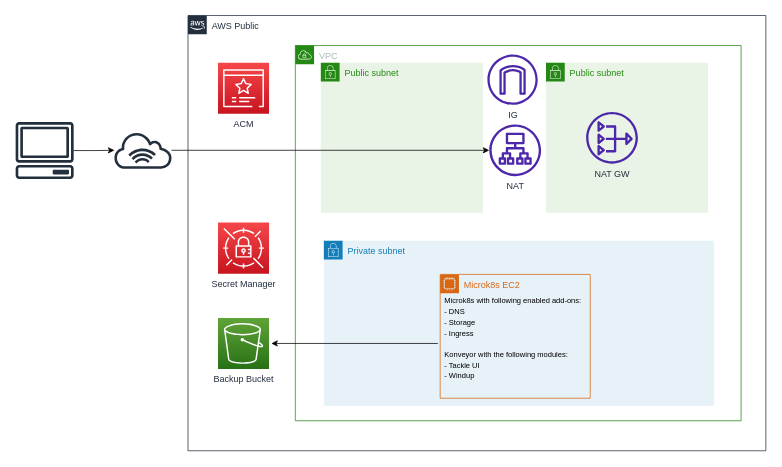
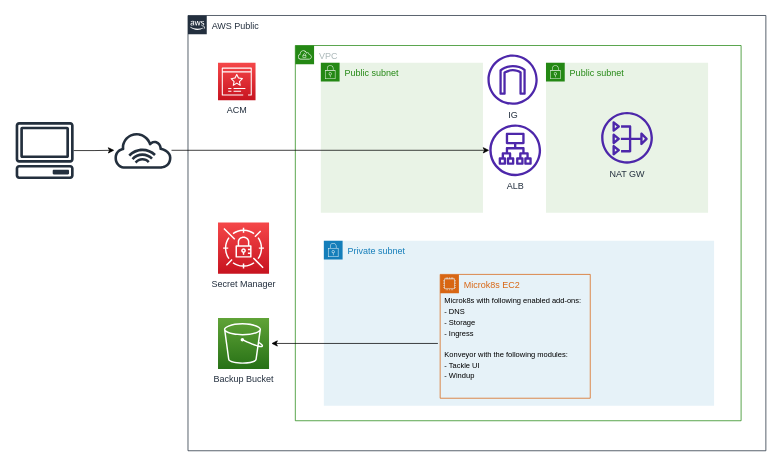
  <mxCell id="0" />
  <mxCell id="1" parent="0" />
  <mxCell id="2" value="VPC" style="points=[[0,0],[0.25,0],[0.5,0],[0.75,0],[1,0],[1,0.25],[1,0.5],[1,0.75],[1,1],[0.75,1],[0.5,1],[0.25,1],[0,1],[0,0.75],[0,0.5],[0,0.25]];outlineConnect=0;gradientColor=none;html=1;whiteSpace=wrap;fontSize=12;fontStyle=0;container=1;pointerEvents=0;collapsible=0;recursiveResize=0;shape=mxgraph.aws4.group;grIcon=mxgraph.aws4.group_vpc;strokeColor=#248814;fillColor=none;verticalAlign=top;align=left;spacingLeft=30;fontColor=#AAB7B8;dashed=0;" vertex="1" parent="1"><mxGeometry x="393" y="60" width="594" height="500" as="geometry" /></mxCell>
  <mxCell id="3" value="Private subnet" style="points=[[0,0],[0.25,0],[0.5,0],[0.75,0],[1,0],[1,0.25],[1,0.5],[1,0.75],[1,1],[0.75,1],[0.5,1],[0.25,1],[0,1],[0,0.75],[0,0.5],[0,0.25]];outlineConnect=0;gradientColor=none;html=1;whiteSpace=wrap;fontSize=12;fontStyle=0;container=1;pointerEvents=0;collapsible=0;recursiveResize=0;shape=mxgraph.aws4.group;grIcon=mxgraph.aws4.group_security_group;grStroke=0;strokeColor=#147EBA;fillColor=#E6F2F8;verticalAlign=top;align=left;spacingLeft=30;fontColor=#147EBA;dashed=0;" vertex="1" parent="2"><mxGeometry x="38" y="260" width="520" height="220" as="geometry" /></mxCell>
  <mxCell id="4" value="Microk8s EC2" style="points=[[0,0],[0.25,0],[0.5,0],[0.75,0],[1,0],[1,0.25],[1,0.5],[1,0.75],[1,1],[0.75,1],[0.5,1],[0.25,1],[0,1],[0,0.75],[0,0.5],[0,0.25]];outlineConnect=0;gradientColor=none;html=1;whiteSpace=wrap;fontSize=12;fontStyle=0;container=1;pointerEvents=0;collapsible=0;recursiveResize=0;shape=mxgraph.aws4.group;grIcon=mxgraph.aws4.group_ec2_instance_contents;strokeColor=#D86613;fillColor=none;verticalAlign=top;align=left;spacingLeft=30;fontColor=#D86613;dashed=0;" vertex="1" parent="3"><mxGeometry x="155" y="45" width="200" height="165" as="geometry" /></mxCell>
  <mxCell id="5" value="Public subnet" style="points=[[0,0],[0.25,0],[0.5,0],[0.75,0],[1,0],[1,0.25],[1,0.5],[1,0.75],[1,1],[0.75,1],[0.5,1],[0.25,1],[0,1],[0,0.75],[0,0.5],[0,0.25]];outlineConnect=0;gradientColor=none;html=1;whiteSpace=wrap;fontSize=12;fontStyle=0;container=1;pointerEvents=0;collapsible=0;recursiveResize=0;shape=mxgraph.aws4.group;grIcon=mxgraph.aws4.group_security_group;grStroke=0;strokeColor=#248814;fillColor=#E9F3E6;verticalAlign=top;align=left;spacingLeft=30;fontColor=#248814;dashed=0;" vertex="1" parent="2"><mxGeometry x="34" y="23" width="216" height="200" as="geometry" /></mxCell>
  <mxCell id="6" style="edgeStyle=orthogonalEdgeStyle;rounded=0;orthogonalLoop=1;jettySize=auto;html=1;" edge="1" parent="1" source="7" target="19"><mxGeometry relative="1" as="geometry" /></mxCell>
  <mxCell id="7" value="" style="sketch=0;outlineConnect=0;fontColor=#232F3E;gradientColor=none;fillColor=#232F3D;strokeColor=none;dashed=0;verticalLabelPosition=bottom;verticalAlign=top;align=center;html=1;fontSize=12;fontStyle=0;aspect=fixed;pointerEvents=1;shape=mxgraph.aws4.client;" vertex="1" parent="1"><mxGeometry x="20" y="162" width="78" height="76" as="geometry" /></mxCell>
  <mxCell id="8" value="AWS Public" style="points=[[0,0],[0.25,0],[0.5,0],[0.75,0],[1,0],[1,0.25],[1,0.5],[1,0.75],[1,1],[0.75,1],[0.5,1],[0.25,1],[0,1],[0,0.75],[0,0.5],[0,0.25]];outlineConnect=0;gradientColor=none;html=1;whiteSpace=wrap;fontSize=12;fontStyle=0;container=1;pointerEvents=0;collapsible=0;recursiveResize=0;shape=mxgraph.aws4.group;grIcon=mxgraph.aws4.group_aws_cloud_alt;strokeColor=#232F3E;fillColor=none;verticalAlign=top;align=left;spacingLeft=30;fontColor=#232F3E;dashed=0;" vertex="1" parent="1"><mxGeometry x="250" y="20" width="770" height="580" as="geometry" /></mxCell>
- <mxCell id="9" value="ACM" style="sketch=0;points=[[0,0,0],[0.25,0,0],[0.5,0,0],[0.75,0,0],[1,0,0],[0,1,0],[0.25,1,0],[0.5,1,0],[0.75,1,0],[1,1,0],[0,0.25,0],[0,0.5,0],[0,0.75,0],[1,0.25,0],[1,0.5,0],[1,0.75,0]];outlineConnect=0;fontColor=#232F3E;gradientColor=#F54749;gradientDirection=north;fillColor=#C7131F;strokeColor=#ffffff;dashed=0;verticalLabelPosition=bottom;verticalAlign=top;align=center;html=1;fontSize=12;fontStyle=0;aspect=fixed;shape=mxgraph.aws4.resourceIcon;resIcon=mxgraph.aws4.certificate_manager_3;" vertex="1" parent="8"><mxGeometry x="40" y="63" width="68" height="68" as="geometry" /></mxCell>
+ <mxCell id="9" value="ACM" style="sketch=0;points=[[0,0,0],[0.25,0,0],[0.5,0,0],[0.75,0,0],[1,0,0],[0,1,0],[0.25,1,0],[0.5,1,0],[0.75,1,0],[1,1,0],[0,0.25,0],[0,0.5,0],[0,0.75,0],[1,0.25,0],[1,0.5,0],[1,0.75,0]];outlineConnect=0;fontColor=#232F3E;gradientColor=#F54749;gradientDirection=north;fillColor=#C7131F;strokeColor=#ffffff;dashed=0;verticalLabelPosition=bottom;verticalAlign=top;align=center;html=1;fontSize=12;fontStyle=0;aspect=fixed;shape=mxgraph.aws4.resourceIcon;resIcon=mxgraph.aws4.certificate_manager_3;" vertex="1" parent="8"><mxGeometry x="40" y="63" width="50" height="50" as="geometry" /></mxCell>
  <mxCell id="10" value="Public subnet" style="points=[[0,0],[0.25,0],[0.5,0],[0.75,0],[1,0],[1,0.25],[1,0.5],[1,0.75],[1,1],[0.75,1],[0.5,1],[0.25,1],[0,1],[0,0.75],[0,0.5],[0,0.25]];outlineConnect=0;gradientColor=none;html=1;whiteSpace=wrap;fontSize=12;fontStyle=0;container=1;pointerEvents=0;collapsible=0;recursiveResize=0;shape=mxgraph.aws4.group;grIcon=mxgraph.aws4.group_security_group;grStroke=0;strokeColor=#248814;fillColor=#E9F3E6;verticalAlign=top;align=left;spacingLeft=30;fontColor=#248814;dashed=0;" vertex="1" parent="8"><mxGeometry x="477" y="63" width="216" height="200" as="geometry" /></mxCell>
- <mxCell id="11" value="NAT GW" style="sketch=0;outlineConnect=0;fontColor=#232F3E;gradientColor=none;fillColor=#4D27AA;strokeColor=none;dashed=0;verticalLabelPosition=bottom;verticalAlign=top;align=center;html=1;fontSize=12;fontStyle=0;aspect=fixed;pointerEvents=1;shape=mxgraph.aws4.nat_gateway;" vertex="1" parent="10"><mxGeometry x="53.5" y="65.5" width="69" height="69" as="geometry" /></mxCell>
- <mxCell id="12" value="NAT" style="sketch=0;outlineConnect=0;fontColor=#232F3E;gradientColor=none;fillColor=#4D27AA;strokeColor=none;dashed=0;verticalLabelPosition=bottom;verticalAlign=top;align=center;html=1;fontSize=12;fontStyle=0;aspect=fixed;pointerEvents=1;shape=mxgraph.aws4.application_load_balancer;" vertex="1" parent="8"><mxGeometry x="401.5" y="145.12" width="69" height="69" as="geometry" /></mxCell>
+ <mxCell id="11" value="NAT GW" style="sketch=0;outlineConnect=0;fontColor=#232F3E;gradientColor=none;fillColor=#4D27AA;strokeColor=none;dashed=0;verticalLabelPosition=bottom;verticalAlign=top;align=center;html=1;fontSize=12;fontStyle=0;aspect=fixed;pointerEvents=1;shape=mxgraph.aws4.nat_gateway;" vertex="1" parent="10"><mxGeometry x="73.5" y="65.5" width="69" height="69" as="geometry" /></mxCell>
+ <mxCell id="12" value="ALB" style="sketch=0;outlineConnect=0;fontColor=#232F3E;gradientColor=none;fillColor=#4D27AA;strokeColor=none;dashed=0;verticalLabelPosition=bottom;verticalAlign=top;align=center;html=1;fontSize=12;fontStyle=0;aspect=fixed;pointerEvents=1;shape=mxgraph.aws4.application_load_balancer;" vertex="1" parent="8"><mxGeometry x="401.5" y="145.12" width="69" height="69" as="geometry" /></mxCell>
  <mxCell id="13" value="IG" style="sketch=0;outlineConnect=0;fontColor=#232F3E;gradientColor=none;fillColor=#4D27AA;strokeColor=none;dashed=0;verticalLabelPosition=bottom;verticalAlign=top;align=center;html=1;fontSize=12;fontStyle=0;aspect=fixed;pointerEvents=1;shape=mxgraph.aws4.internet_gateway;" vertex="1" parent="8"><mxGeometry x="399" y="52" width="67" height="67" as="geometry" /></mxCell>
  <mxCell id="14" style="edgeStyle=orthogonalEdgeStyle;rounded=0;orthogonalLoop=1;jettySize=auto;html=1;" edge="1" parent="8"><mxGeometry relative="1" as="geometry"><mxPoint x="333" y="437" as="sourcePoint" /><mxPoint x="111" y="437" as="targetPoint" /></mxGeometry></mxCell>
  <mxCell id="15" value="&lt;font style=&quot;font-size: 10px;&quot;&gt;Microk8s with following enabled add-ons:&amp;nbsp;&lt;br&gt;- DNS&lt;br&gt;- Storage&lt;br&gt;- Ingress&lt;br&gt;&lt;br&gt;Konveyor with the following modules:&lt;br&gt;- Tackle UI&lt;br&gt;- Windup&lt;br&gt;&lt;br&gt;&lt;/font&gt;" style="text;html=1;align=left;verticalAlign=middle;resizable=0;points=[];autosize=1;strokeColor=none;fillColor=none;" vertex="1" parent="8"><mxGeometry x="340" y="367" width="210" height="140" as="geometry" /></mxCell>
  <mxCell id="16" value="Backup Bucket" style="sketch=0;points=[[0,0,0],[0.25,0,0],[0.5,0,0],[0.75,0,0],[1,0,0],[0,1,0],[0.25,1,0],[0.5,1,0],[0.75,1,0],[1,1,0],[0,0.25,0],[0,0.5,0],[0,0.75,0],[1,0.25,0],[1,0.5,0],[1,0.75,0]];outlineConnect=0;fontColor=#232F3E;gradientColor=#60A337;gradientDirection=north;fillColor=#277116;strokeColor=#ffffff;dashed=0;verticalLabelPosition=bottom;verticalAlign=top;align=center;html=1;fontSize=12;fontStyle=0;aspect=fixed;shape=mxgraph.aws4.resourceIcon;resIcon=mxgraph.aws4.s3;" vertex="1" parent="8"><mxGeometry x="40" y="403" width="68" height="68" as="geometry" /></mxCell>
  <mxCell id="17" value="&lt;div&gt;Secret Manager&lt;/div&gt;" style="sketch=0;points=[[0,0,0],[0.25,0,0],[0.5,0,0],[0.75,0,0],[1,0,0],[0,1,0],[0.25,1,0],[0.5,1,0],[0.75,1,0],[1,1,0],[0,0.25,0],[0,0.5,0],[0,0.75,0],[1,0.25,0],[1,0.5,0],[1,0.75,0]];outlineConnect=0;fontColor=#232F3E;fillColor=#C7131F;strokeColor=#ffffff;dashed=0;verticalLabelPosition=bottom;verticalAlign=top;align=center;html=1;fontSize=12;fontStyle=0;aspect=fixed;shape=mxgraph.aws4.resourceIcon;resIcon=mxgraph.aws4.secrets_manager;gradientColor=#F54749;gradientDirection=north;" vertex="1" parent="8"><mxGeometry x="40" y="276" width="68" height="68" as="geometry" /></mxCell>
  <mxCell id="18" style="edgeStyle=orthogonalEdgeStyle;rounded=0;orthogonalLoop=1;jettySize=auto;html=1;" edge="1" parent="1" source="19" target="12"><mxGeometry relative="1" as="geometry" /></mxCell>
  <mxCell id="19" value="" style="sketch=0;outlineConnect=0;fontColor=#232F3E;gradientColor=none;fillColor=#232F3D;strokeColor=none;dashed=0;verticalLabelPosition=bottom;verticalAlign=top;align=center;html=1;fontSize=12;fontStyle=0;aspect=fixed;pointerEvents=1;shape=mxgraph.aws4.internet_alt1;" vertex="1" parent="1"><mxGeometry x="150" y="175" width="80" height="49.23" as="geometry" /></mxCell>
